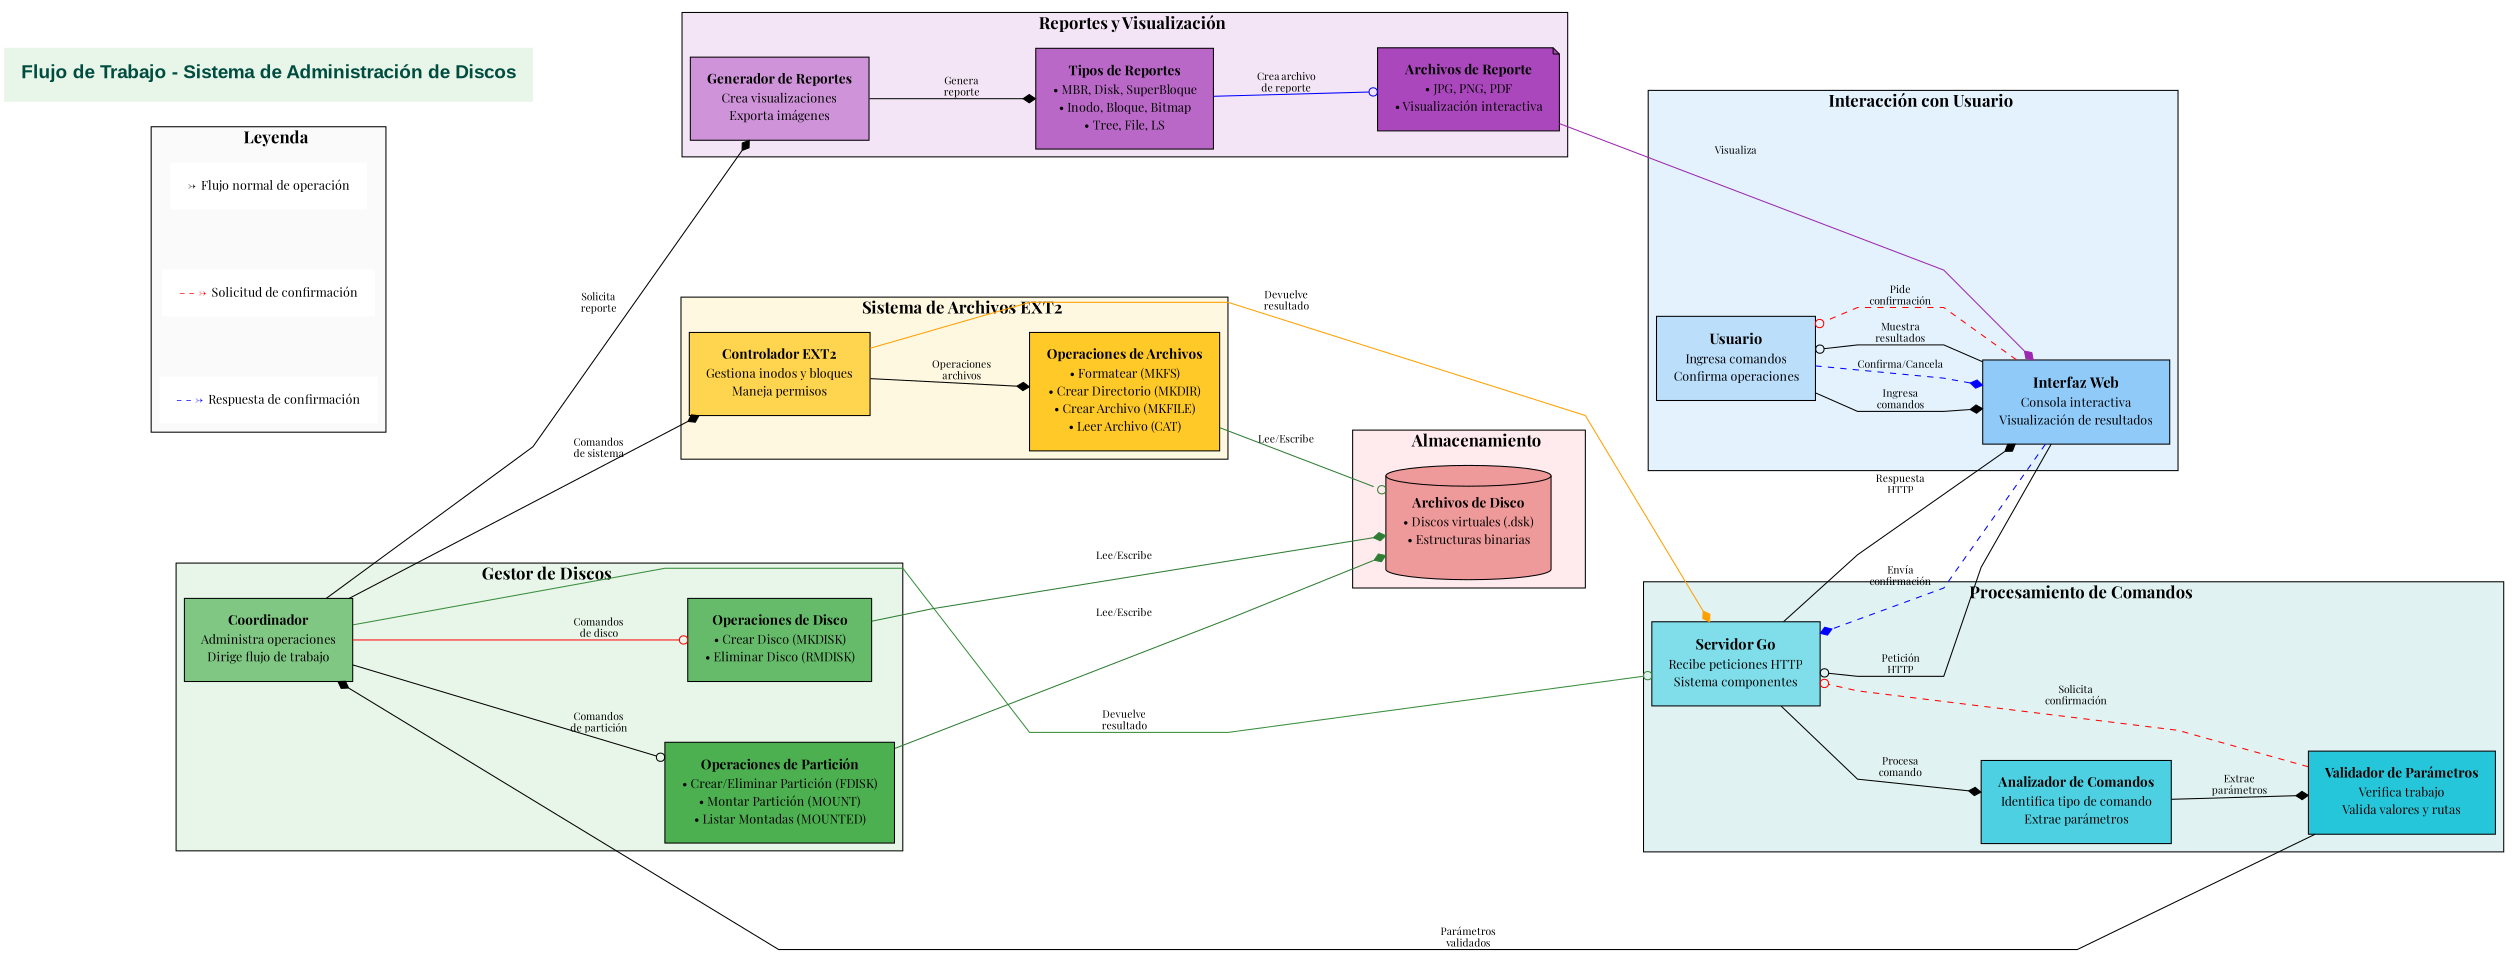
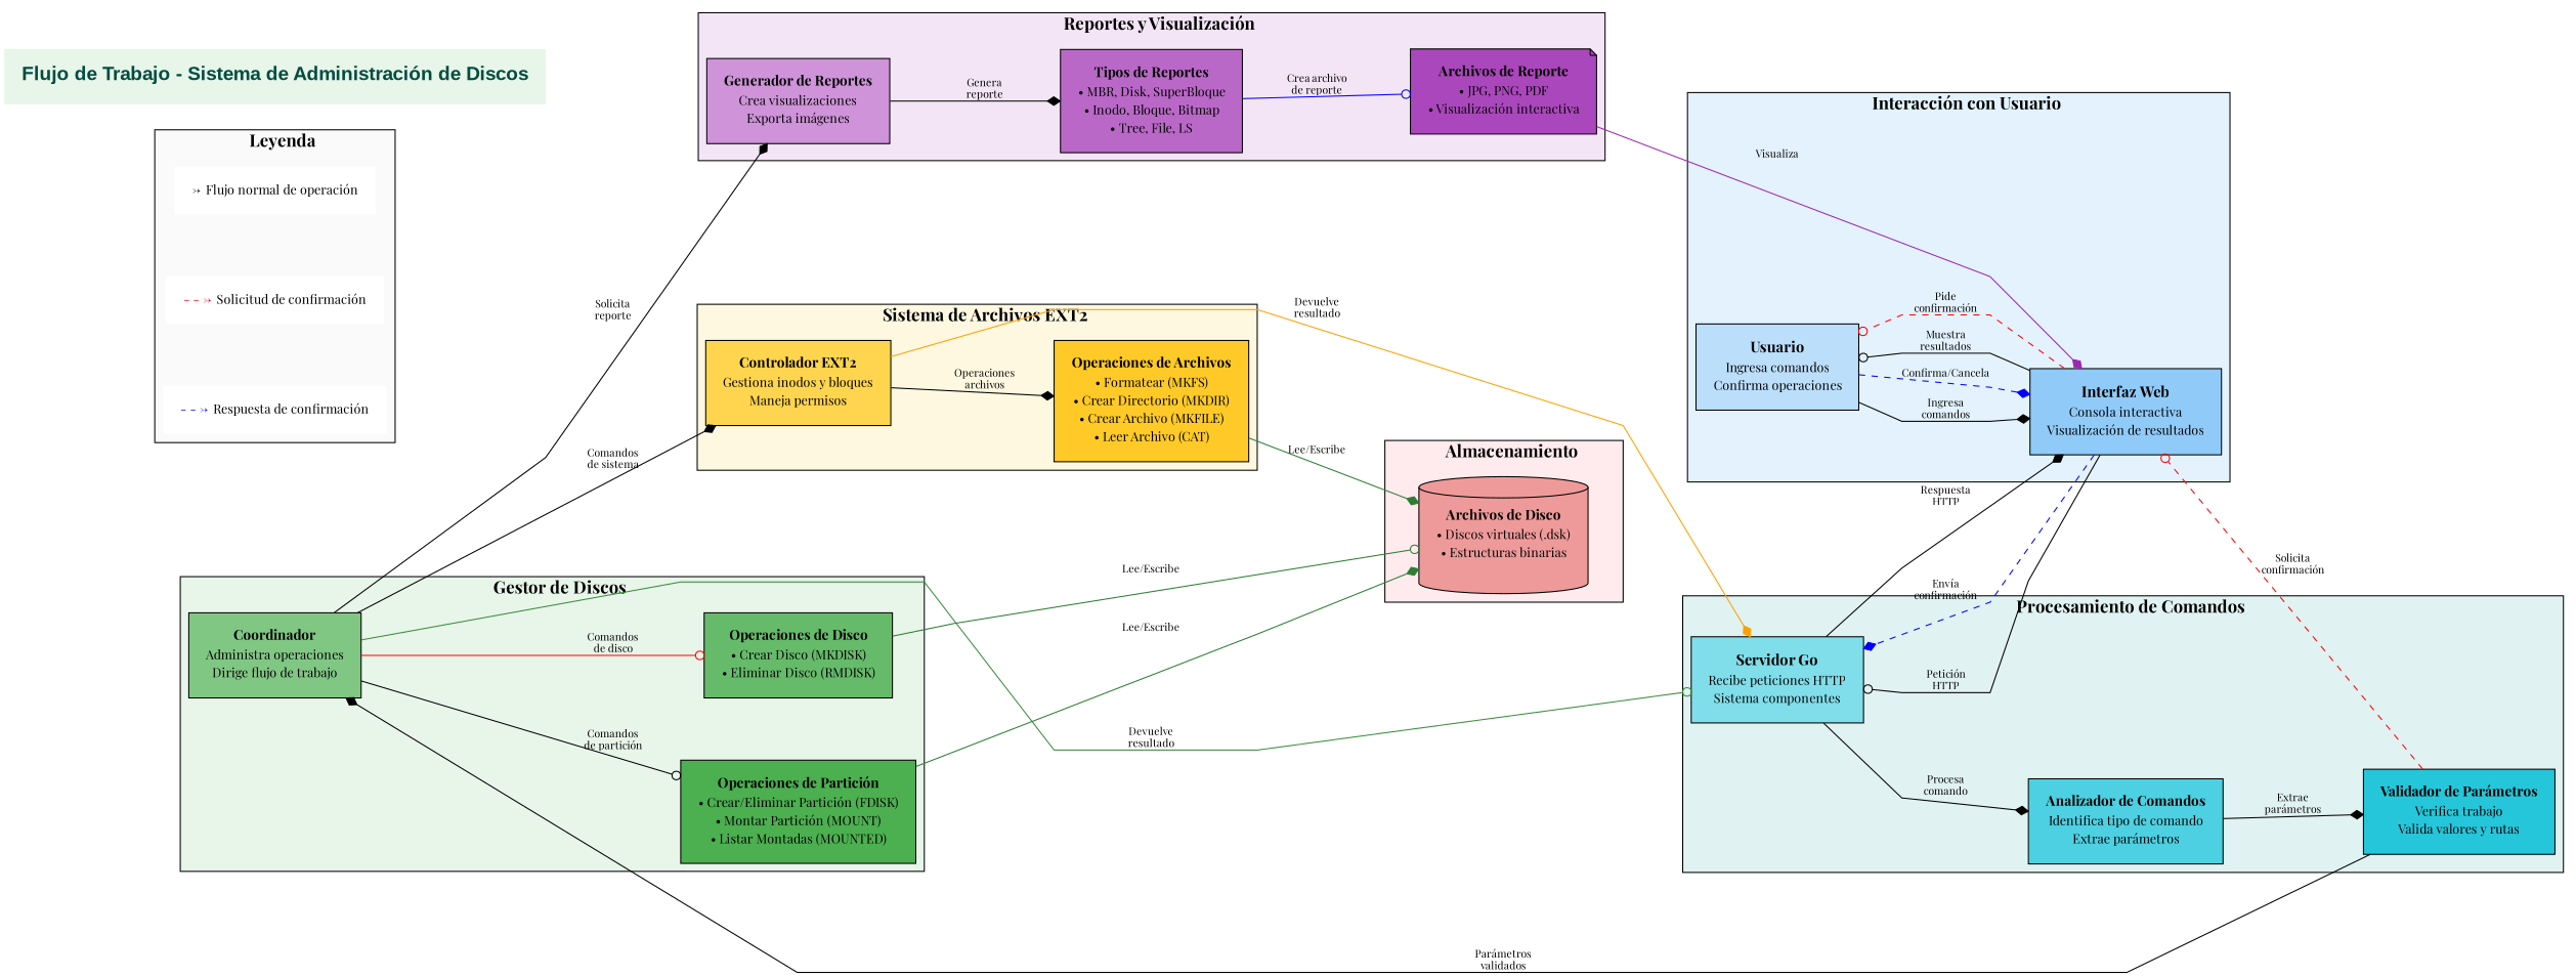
  digraph {
    fontname="Playfair Display"
    nodesep=0.8
    rankdir=LR
    ranksep=1.0
    splines=polyline
    node [fillcolor="#FFFFFF" fontname="Playfair Display" fontsize=12 margin=0.2 shape=box style=filled]
    edge [arrowhead=diamond fontname="Playfair Display" fontsize=10 minlen=1.5]
    n1 [fillcolor="#BBDEFB" label=<             <table border="0" cellborder="0" cellspacing="0">                 <tr><td><font point-size="14"><b>Usuario</b></font></td></tr>                 <tr><td>Ingresa comandos</td></tr>                 <tr><td>Confirma operaciones</td></tr>             </table>         >]
    n2 [fillcolor="#90CAF9" label=<             <table border="0" cellborder="0" cellspacing="0">                 <tr><td><font point-size="14"><b>Interfaz Web</b></font></td></tr>                 <tr><td>Consola interactiva</td></tr>                 <tr><td>Visualización de resultados</td></tr>             </table>         >]
    n3 [fillcolor="#80DEEA" label=<             <table border="0" cellborder="0" cellspacing="0">                 <tr><td><font point-size="14"><b>Servidor Go</b></font></td></tr>                 <tr><td>Recibe peticiones HTTP</td></tr>                 <tr><td>Sistema componentes</td></tr>             </table>         >]
    n4 [fillcolor="#4DD0E1" label=<             <table border="0" cellborder="0" cellspacing="0">                 <tr><td><font point-size="13"><b>Analizador de Comandos</b></font></td></tr>                 <tr><td>Identifica tipo de comando</td></tr>                 <tr><td>Extrae parámetros</td></tr>             </table>         >]
    n5 [fillcolor="#26C6DA" label=<             <table border="0" cellborder="0" cellspacing="0">                 <tr><td><font point-size="13"><b>Validador de Parámetros</b></font></td></tr>                 <tr><td>Verifica trabajo</td></tr>                 <tr><td>Valida valores y rutas</td></tr>             </table>         >]
    n6 [fillcolor="#81C784" label=<             <table border="0" cellborder="0" cellspacing="0">                 <tr><td><font point-size="13"><b>Coordinador</b></font></td></tr>                 <tr><td>Administra operaciones</td></tr>                 <tr><td>Dirige flujo de trabajo</td></tr>             </table>         >]
    n7 [fillcolor="#66BB6A" label=<             <table border="0" cellborder="0" cellspacing="0">                 <tr><td><font point-size="13"><b>Operaciones de Disco</b></font></td></tr>                 <tr><td>• Crear Disco (MKDISK)</td></tr>                 <tr><td>• Eliminar Disco (RMDISK)</td></tr>             </table>         >]
    n8 [fillcolor="#4CAF50" label=<             <table border="0" cellborder="0" cellspacing="0">                 <tr><td><font point-size="13"><b>Operaciones de Partición</b></font></td></tr>                 <tr><td>• Crear/Eliminar Partición (FDISK)</td></tr>                 <tr><td>• Montar Partición (MOUNT)</td></tr>                 <tr><td>• Listar Montadas (MOUNTED)</td></tr>             </table>         >]
    n9 [fillcolor="#FFD54F" label=<             <table border="0" cellborder="0" cellspacing="0">                 <tr><td><font point-size="13"><b>Controlador EXT2</b></font></td></tr>                 <tr><td>Gestiona inodos y bloques</td></tr>                 <tr><td>Maneja permisos</td></tr>             </table>         >]
    n10 [fillcolor="#FFCA28" label=<             <table border="0" cellborder="0" cellspacing="0">                 <tr><td><font point-size="13"><b>Operaciones de Archivos</b></font></td></tr>                 <tr><td>• Formatear (MKFS)</td></tr>                 <tr><td>• Crear Directorio (MKDIR)</td></tr>                 <tr><td>• Crear Archivo (MKFILE)</td></tr>                 <tr><td>• Leer Archivo (CAT)</td></tr>             </table>         >]
    n11 [fillcolor="#CE93D8" label=<             <table border="0" cellborder="0" cellspacing="0">                 <tr><td><font point-size="13"><b>Generador de Reportes</b></font></td></tr>                 <tr><td>Crea visualizaciones</td></tr>                 <tr><td>Exporta imágenes</td></tr>             </table>         >]
    n12 [fillcolor="#BA68C8" label=<             <table border="0" cellborder="0" cellspacing="0">                 <tr><td><font point-size="13"><b>Tipos de Reportes</b></font></td></tr>                 <tr><td>• MBR, Disk, SuperBloque</td></tr>                 <tr><td>• Inodo, Bloque, Bitmap</td></tr>                 <tr><td>• Tree, File, LS</td></tr>             </table>         >]
    n13 [fillcolor="#AB47BC" label=<             <table border="0" cellborder="0" cellspacing="0">                 <tr><td><font point-size="13"><b>Archivos de Reporte</b></font></td></tr>                 <tr><td>• JPG, PNG, PDF</td></tr>                 <tr><td>• Visualización interactiva</td></tr>             </table>         > shape=note]
    n14 [fillcolor="#EF9A9A" label=<             <table border="0" cellborder="0" cellspacing="0">                 <tr><td><font point-size="13"><b>Archivos de Disco</b></font></td></tr>                 <tr><td>• Discos virtuales (.dsk)</td></tr>                 <tr><td>• Estructuras binarias</td></tr>             </table>         > shape=cylinder]
    n15 [label=<             <table border="0" cellborder="0" cellspacing="0">                 <tr><td align="left">→</td><td align="left">Flujo normal de operación</td></tr>             </table>         > shape=plaintext]
    n16 [label=<             <table border="0" cellborder="0" cellspacing="0">                 <tr><td align="left"><font color="red">- - →</font></td><td align="left">Solicitud de confirmación</td></tr>             </table>         > shape=plaintext]
    n17 [label=<             <table border="0" cellborder="0" cellspacing="0">                 <tr><td align="left"><font color="blue">- - →</font></td><td align="left">Respuesta de confirmación</td></tr>             </table>         > shape=plaintext]
    n18 [fillcolor="#E8F5E9" fontcolor="#004D40" label=<         <table border="0" cellborder="0" cellspacing="0">             <tr><td><font point-size="18" face="Arial"><b>Flujo de Trabajo - Sistema de Administración de Discos</b></font></td></tr>         </table>     > shape=plaintext]
    subgraph cluster_1 {
      fillcolor="#E3F2FD"
      label=<             <font point-size="16"><b>Interacción con Usuario</b></font>         >
      style=filled
      n1
      n2
    }
    subgraph cluster_2 {
      fillcolor="#E0F2F1"
      label=<             <font point-size="16"><b>Procesamiento de Comandos</b></font>         >
      style=filled
      n3
      n4
      n5
    }
    subgraph cluster_3 {
      fillcolor="#E8F5E9"
      label=<             <font point-size="16"><b>Gestor de Discos</b></font>         >
      style=filled
      n6
      n7
      n8
    }
    subgraph cluster_4 {
      fillcolor="#FFF8E1"
      label=<             <font point-size="16"><b>Sistema de Archivos EXT2</b></font>         >
      style=filled
      n9
      n10
    }
    subgraph cluster_5 {
      fillcolor="#F3E5F5"
      label=<             <font point-size="16"><b>Reportes y Visualización</b></font>         >
      style=filled
      n11
      n12
      n13
    }
    subgraph cluster_6 {
      fillcolor="#FFEBEE"
      label=<             <font point-size="16"><b>Almacenamiento</b></font>         >
      style=filled
      n14
    }
    subgraph cluster_7 {
      fillcolor="#FAFAFA"
      label=<             <font point-size="16"><b>Leyenda</b></font>         >
      style=filled
      n15
      n16
      n17
    }
    n1 -> n2 [label=<Ingresa<br/>comandos>]
    n1 -> n2 [color=blue constraint=false label=<Confirma/Cancela> style=dashed]
    n2 -> n1 [arrowhead=odot label=<Muestra<br/>resultados>]
    n2 -> n1 [arrowhead=odot color=red constraint=false label=<Pide<br/>confirmación> style=dashed]
    n2 -> n3 [arrowhead=odot label=<Petición<br/>HTTP>]
    n2 -> n3 [color=blue constraint=false label=<Envía<br/>confirmación> style=dashed]
    n3 -> n2 [label=<Respuesta<br/>HTTP>]
    n3 -> n4 [label=<Procesa<br/>comando>]
    n4 -> n5 [label=<Extrae<br/>parámetros>]
-   n5 -> n3 [arrowhead=odot color=red constraint=false label=<Solicita<br/>confirmación> style=dashed]
+   n5 -> n2 [arrowhead=odot color=red constraint=false label=<Solicita<br/>confirmación> style=dashed]
    n5 -> n6 [label=<Parámetros<br/>validados>]
    n6 -> n3 [arrowhead=odot color="#388E3C" constraint=false label=<Devuelve<br/>resultado>]
    n6 -> n7 [arrowhead=odot color=red label=<Comandos<br/>de disco>]
    n6 -> n8 [arrowhead=odot label=<Comandos<br/>de partición>]
    n6 -> n9 [label=<Comandos<br/>de sistema>]
    n6 -> n11 [label=<Solicita<br/>reporte>]
-   n7 -> n14 [color="#2E7D32" label=<Lee/Escribe>]
+   n7 -> n14 [arrowhead=odot color="#2E7D32" label=<Lee/Escribe>]
    n8 -> n14 [color="#2E7D32" label=<Lee/Escribe>]
    n9 -> n3 [color="#FFA000" label=<Devuelve<br/>resultado> minlen=3]
    n9 -> n10 [label=<Operaciones<br/>archivos>]
-   n10 -> n14 [arrowhead=odot color="#2E7D32" label=<Lee/Escribe>]
+   n10 -> n14 [color="#2E7D32" label=<Lee/Escribe>]
    n11 -> n12 [label=<Genera<br/>reporte>]
    n12 -> n13 [arrowhead=odot color=blue label=<Crea archivo<br/>de reporte>]
    n13 -> n2 [color="#9C27B0" label=<Visualiza> minlen=4]
  }
